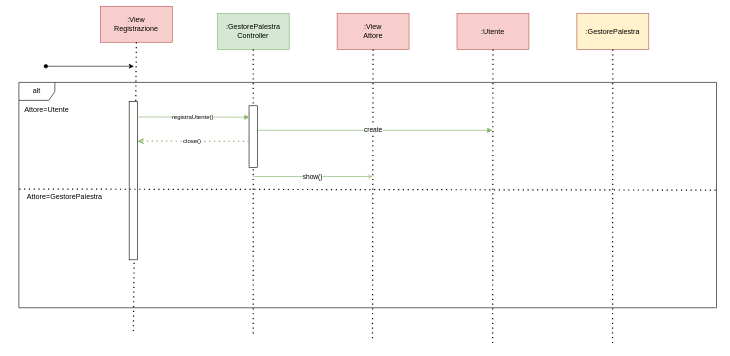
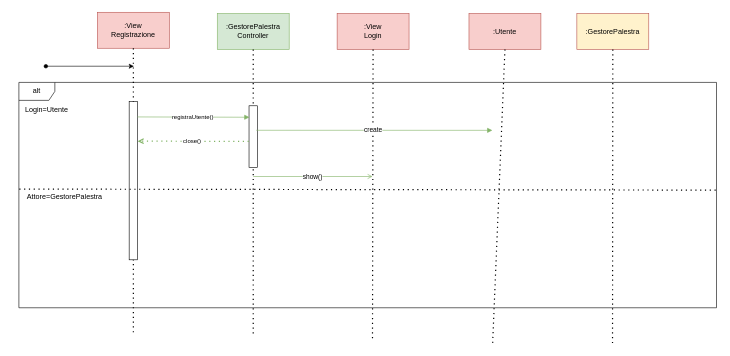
  <mxCell id="0" />
  <mxCell id="1" parent="0" />
- <mxCell id="2" value="&lt;div&gt;:View&lt;/div&gt;&lt;div&gt;Registrazione&lt;br&gt;&lt;/div&gt;" style="rounded=0;whiteSpace=wrap;html=1;fillColor=#f8cecc;strokeColor=#b85450;" parent="1" vertex="1"><mxGeometry x="166" y="10" width="120" height="60" as="geometry" /></mxCell>
+ <mxCell id="2" value="&lt;div&gt;:View&lt;/div&gt;&lt;div&gt;Registrazione&lt;br&gt;&lt;/div&gt;" style="rounded=0;whiteSpace=wrap;html=1;fillColor=#f8cecc;strokeColor=#b85450;" parent="1" vertex="1"><mxGeometry x="161" y="20" width="120" height="60" as="geometry" /></mxCell>
  <mxCell id="3" value="&lt;div&gt;:GestorePalestra&lt;/div&gt;&lt;div&gt;Controller&lt;br&gt;&lt;/div&gt;" style="rounded=0;whiteSpace=wrap;html=1;fillColor=#d5e8d4;strokeColor=#82b366;" parent="1" vertex="1"><mxGeometry x="361" y="22" width="120" height="60" as="geometry" /></mxCell>
- <mxCell id="4" value="&lt;div&gt;:View&lt;/div&gt;&lt;div&gt;Attore&lt;br&gt;&lt;/div&gt;" style="rounded=0;whiteSpace=wrap;html=1;fillColor=#f8cecc;strokeColor=#b85450;" parent="1" vertex="1"><mxGeometry x="561" y="22" width="120" height="60" as="geometry" /></mxCell>
+ <mxCell id="4" value="&lt;div&gt;:View&lt;/div&gt;&lt;div&gt;Login&lt;br&gt;&lt;/div&gt;" style="rounded=0;whiteSpace=wrap;html=1;fillColor=#f8cecc;strokeColor=#b85450;" parent="1" vertex="1"><mxGeometry x="561" y="22" width="120" height="60" as="geometry" /></mxCell>
  <mxCell id="5" value="" style="endArrow=none;dashed=1;html=1;dashPattern=1 3;strokeWidth=2;rounded=0;exitX=0.5;exitY=1;exitDx=0;exitDy=0;" parent="1" source="2" edge="1"><mxGeometry width="50" height="50" relative="1" as="geometry"><mxPoint x="608" y="153" as="sourcePoint" /><mxPoint x="221" y="558" as="targetPoint" /></mxGeometry></mxCell>
  <mxCell id="6" value="" style="endArrow=none;dashed=1;html=1;dashPattern=1 3;strokeWidth=2;rounded=0;exitX=0.5;exitY=1;exitDx=0;exitDy=0;" parent="1" source="3" edge="1"><mxGeometry width="50" height="50" relative="1" as="geometry"><mxPoint x="422" y="90" as="sourcePoint" /><mxPoint x="421" y="561" as="targetPoint" /></mxGeometry></mxCell>
  <mxCell id="7" value="" style="endArrow=none;dashed=1;html=1;dashPattern=1 3;strokeWidth=2;rounded=0;exitX=0.5;exitY=1;exitDx=0;exitDy=0;" parent="1" source="4" edge="1"><mxGeometry width="50" height="50" relative="1" as="geometry"><mxPoint x="618" y="91" as="sourcePoint" /><mxPoint x="620" y="564" as="targetPoint" /></mxGeometry></mxCell>
  <mxCell id="8" value="" style="endArrow=classic;html=1;rounded=0;startArrow=oval;startFill=1;" parent="1" edge="1"><mxGeometry width="50" height="50" relative="1" as="geometry"><mxPoint x="75" y="110" as="sourcePoint" /><mxPoint x="222" y="110" as="targetPoint" /></mxGeometry></mxCell>
  <mxCell id="9" value="alt" style="shape=umlFrame;whiteSpace=wrap;html=1;pointerEvents=0;" parent="1" vertex="1"><mxGeometry x="30" y="137" width="1164" height="376" as="geometry" /></mxCell>
- <mxCell id="10" value="Attore=Utente" style="text;html=1;align=center;verticalAlign=middle;resizable=0;points=[];autosize=1;strokeColor=none;fillColor=none;" parent="1" vertex="1"><mxGeometry x="20" y="168.5" width="112" height="29" as="geometry" /></mxCell>
+ <mxCell id="10" value="Login=Utente" style="text;html=1;align=center;verticalAlign=middle;resizable=0;points=[];autosize=1;strokeColor=none;fillColor=none;" parent="1" vertex="1"><mxGeometry x="20" y="168.5" width="112" height="29" as="geometry" /></mxCell>
  <mxCell id="11" value="Attore=GestorePalestra" style="text;html=1;align=center;verticalAlign=middle;resizable=0;points=[];autosize=1;strokeColor=none;fillColor=none;" parent="1" vertex="1"><mxGeometry x="20" y="313" width="172" height="29" as="geometry" /></mxCell>
  <mxCell id="12" value="" style="rounded=0;whiteSpace=wrap;html=1;rotation=90;" parent="1" vertex="1"><mxGeometry x="89" y="294" width="264" height="14" as="geometry" /></mxCell>
  <mxCell id="13" value="" style="endArrow=none;dashed=1;html=1;dashPattern=1 3;strokeWidth=2;rounded=0;exitX=0.001;exitY=0.562;exitDx=0;exitDy=0;exitPerimeter=0;entryX=1.002;entryY=0.478;entryDx=0;entryDy=0;entryPerimeter=0;" edge="1" parent="1" target="9"><mxGeometry width="50" height="50" relative="1" as="geometry"><mxPoint x="30.675" y="314.996" as="sourcePoint" /><mxPoint x="704.325" y="316.511" as="targetPoint" /></mxGeometry></mxCell>
  <mxCell id="14" value="" style="rounded=0;whiteSpace=wrap;html=1;rotation=90;" vertex="1" parent="1"><mxGeometry x="369.5" y="220.5" width="103" height="14" as="geometry" /></mxCell>
  <mxCell id="15" value="" style="endArrow=block;html=1;rounded=0;exitX=0.097;exitY=0.027;exitDx=0;exitDy=0;exitPerimeter=0;fillColor=#d5e8d4;strokeColor=#82b366;endFill=1;entryX=0.186;entryY=0.949;entryDx=0;entryDy=0;entryPerimeter=0;" edge="1" parent="1" source="12" target="14"><mxGeometry width="50" height="50" relative="1" as="geometry"><mxPoint x="299" y="227" as="sourcePoint" /><mxPoint x="414" y="193" as="targetPoint" /></mxGeometry></mxCell>
  <mxCell id="16" value="&lt;font style=&quot;font-size: 10px;&quot;&gt;registraUtente()&lt;/font&gt;" style="edgeLabel;html=1;align=center;verticalAlign=middle;resizable=0;points=[];" vertex="1" connectable="0" parent="15"><mxGeometry x="-0.013" y="1" relative="1" as="geometry"><mxPoint as="offset" /></mxGeometry></mxCell>
  <mxCell id="17" value="" style="endArrow=open;dashed=1;html=1;dashPattern=1 3;strokeWidth=2;rounded=0;endFill=0;entryX=0.25;entryY=0;entryDx=0;entryDy=0;exitX=0.577;exitY=1.029;exitDx=0;exitDy=0;exitPerimeter=0;fillColor=#d5e8d4;strokeColor=#82b366;" edge="1" parent="1" source="14" target="12"><mxGeometry width="50" height="50" relative="1" as="geometry"><mxPoint x="315" y="279" as="sourcePoint" /><mxPoint x="365" y="229" as="targetPoint" /></mxGeometry></mxCell>
  <mxCell id="18" value="&lt;font style=&quot;font-size: 10px;&quot;&gt;close()&lt;/font&gt;" style="edgeLabel;html=1;align=center;verticalAlign=middle;resizable=0;points=[];" vertex="1" connectable="0" parent="17"><mxGeometry x="0.029" y="-1" relative="1" as="geometry"><mxPoint as="offset" /></mxGeometry></mxCell>
- <mxCell id="19" value=":Utente" style="rounded=0;whiteSpace=wrap;html=1;fillColor=#f8cecc;strokeColor=#b85450;" vertex="1" parent="1"><mxGeometry x="761" y="22" width="120" height="60" as="geometry" /></mxCell>
+ <mxCell id="19" value=":Utente" style="rounded=0;whiteSpace=wrap;html=1;fillColor=#f8cecc;strokeColor=#b85450;" vertex="1" parent="1"><mxGeometry x="781" y="22" width="120" height="60" as="geometry" /></mxCell>
  <mxCell id="20" value=":GestorePalestra" style="rounded=0;whiteSpace=wrap;html=1;fillColor=#fff2cc;strokeColor=#b85450;" vertex="1" parent="1"><mxGeometry x="961" y="22" width="120" height="60" as="geometry" /></mxCell>
  <mxCell id="21" value="" style="endArrow=none;dashed=1;html=1;dashPattern=1 3;strokeWidth=2;rounded=0;exitX=0.5;exitY=1;exitDx=0;exitDy=0;" edge="1" parent="1" source="19"><mxGeometry width="50" height="50" relative="1" as="geometry"><mxPoint x="821.5" y="90" as="sourcePoint" /><mxPoint x="820.5" y="572" as="targetPoint" /></mxGeometry></mxCell>
  <mxCell id="22" value="" style="endArrow=none;dashed=1;html=1;dashPattern=1 3;strokeWidth=2;rounded=0;exitX=0.5;exitY=1;exitDx=0;exitDy=0;" edge="1" parent="1" source="20"><mxGeometry width="50" height="50" relative="1" as="geometry"><mxPoint x="1021.5" y="90" as="sourcePoint" /><mxPoint x="1020.5" y="572" as="targetPoint" /></mxGeometry></mxCell>
  <mxCell id="23" value="" style="endArrow=block;html=1;rounded=0;exitX=0.397;exitY=0.133;exitDx=0;exitDy=0;exitPerimeter=0;fillColor=#d5e8d4;strokeColor=#82b366;endFill=1;" edge="1" parent="1" source="14"><mxGeometry width="50" height="50" relative="1" as="geometry"><mxPoint x="430" y="217" as="sourcePoint" /><mxPoint x="820" y="217" as="targetPoint" /></mxGeometry></mxCell>
  <mxCell id="24" value="create" style="edgeLabel;html=1;align=center;verticalAlign=middle;resizable=0;points=[];" vertex="1" connectable="0" parent="23"><mxGeometry x="-0.013" y="1" relative="1" as="geometry"><mxPoint as="offset" /></mxGeometry></mxCell>
  <mxCell id="25" value="" style="endArrow=open;html=1;rounded=0;exitX=0.097;exitY=0.027;exitDx=0;exitDy=0;exitPerimeter=0;fillColor=#d5e8d4;strokeColor=#82b366;endFill=0;" edge="1" parent="1"><mxGeometry width="50" height="50" relative="1" as="geometry"><mxPoint x="421" y="294" as="sourcePoint" /><mxPoint x="620" y="294" as="targetPoint" /></mxGeometry></mxCell>
  <mxCell id="26" value="show()" style="edgeLabel;html=1;align=center;verticalAlign=middle;resizable=0;points=[];" vertex="1" connectable="0" parent="25"><mxGeometry x="-0.013" y="1" relative="1" as="geometry"><mxPoint as="offset" /></mxGeometry></mxCell>
